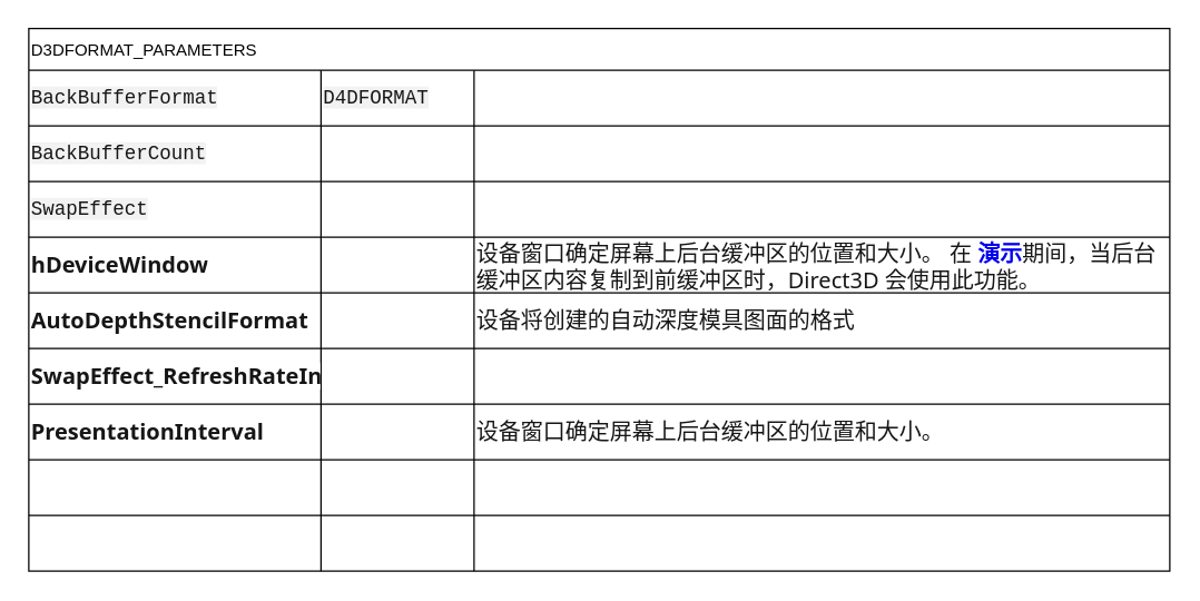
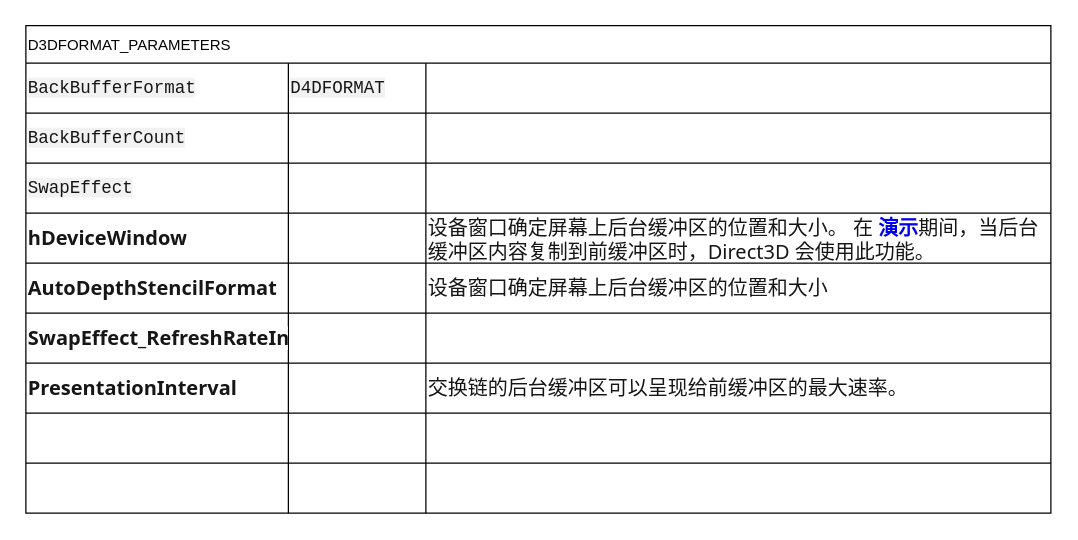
  <mxCell id="0" />
  <mxCell id="1" parent="0" />
  <mxCell id="2" value="D3DFORMAT_PARAMETERS " style="shape=table;startSize=30;container=1;collapsible=0;childLayout=tableLayout;align=left;" vertex="1" parent="1"><mxGeometry x="20" y="20" width="820" height="390" as="geometry" /></mxCell>
  <mxCell id="3" value="" style="shape=tableRow;horizontal=0;startSize=0;swimlaneHead=0;swimlaneBody=0;top=0;left=0;bottom=0;right=0;collapsible=0;dropTarget=0;fillColor=none;points=[[0,0.5],[1,0.5]];portConstraint=eastwest;align=left;" vertex="1" parent="2"><mxGeometry y="30" width="820" height="40" as="geometry" /></mxCell>
  <mxCell id="4" value="&lt;span style=&quot;color: rgb(22, 22, 22); font-family: SFMono-Regular, Consolas, &amp;quot;Liberation Mono&amp;quot;, Menlo, Courier, monospace; font-size: 14px; background-color: rgb(242, 242, 242);&quot;&gt;BackBufferFormat&lt;/span&gt;" style="shape=partialRectangle;html=1;whiteSpace=wrap;connectable=0;overflow=hidden;fillColor=none;top=0;left=0;bottom=0;right=0;pointerEvents=1;align=left;" vertex="1" parent="3"><mxGeometry width="210" height="40" as="geometry"><mxRectangle width="210" height="40" as="alternateBounds" /></mxGeometry></mxCell>
  <mxCell id="5" value="&lt;span style=&quot;color: rgb(22, 22, 22); font-family: SFMono-Regular, Consolas, &amp;quot;Liberation Mono&amp;quot;, Menlo, Courier, monospace; font-size: 14px; background-color: rgb(242, 242, 242);&quot;&gt;D4DFORMAT&lt;/span&gt;" style="shape=partialRectangle;html=1;whiteSpace=wrap;connectable=0;overflow=hidden;fillColor=none;top=0;left=0;bottom=0;right=0;pointerEvents=1;align=left;" vertex="1" parent="3"><mxGeometry x="210" width="110" height="40" as="geometry"><mxRectangle width="110" height="40" as="alternateBounds" /></mxGeometry></mxCell>
  <mxCell id="6" value="" style="shape=partialRectangle;html=1;whiteSpace=wrap;connectable=0;overflow=hidden;fillColor=none;top=0;left=0;bottom=0;right=0;pointerEvents=1;align=left;" vertex="1" parent="3"><mxGeometry x="320" width="500" height="40" as="geometry"><mxRectangle width="500" height="40" as="alternateBounds" /></mxGeometry></mxCell>
  <mxCell id="7" value="" style="shape=tableRow;horizontal=0;startSize=0;swimlaneHead=0;swimlaneBody=0;top=0;left=0;bottom=0;right=0;collapsible=0;dropTarget=0;fillColor=none;points=[[0,0.5],[1,0.5]];portConstraint=eastwest;align=left;" vertex="1" parent="2"><mxGeometry y="70" width="820" height="40" as="geometry" /></mxCell>
  <mxCell id="8" value="&lt;span style=&quot;color: rgb(22, 22, 22); font-family: SFMono-Regular, Consolas, &amp;quot;Liberation Mono&amp;quot;, Menlo, Courier, monospace; font-size: 14px; background-color: rgb(242, 242, 242);&quot;&gt;BackBufferCount&lt;/span&gt;" style="shape=partialRectangle;html=1;whiteSpace=wrap;connectable=0;overflow=hidden;fillColor=none;top=0;left=0;bottom=0;right=0;pointerEvents=1;align=left;" vertex="1" parent="7"><mxGeometry width="210" height="40" as="geometry"><mxRectangle width="210" height="40" as="alternateBounds" /></mxGeometry></mxCell>
  <mxCell id="9" value="" style="shape=partialRectangle;html=1;whiteSpace=wrap;connectable=0;overflow=hidden;fillColor=none;top=0;left=0;bottom=0;right=0;pointerEvents=1;align=left;" vertex="1" parent="7"><mxGeometry x="210" width="110" height="40" as="geometry"><mxRectangle width="110" height="40" as="alternateBounds" /></mxGeometry></mxCell>
  <mxCell id="10" value="" style="shape=partialRectangle;html=1;whiteSpace=wrap;connectable=0;overflow=hidden;fillColor=none;top=0;left=0;bottom=0;right=0;pointerEvents=1;align=left;" vertex="1" parent="7"><mxGeometry x="320" width="500" height="40" as="geometry"><mxRectangle width="500" height="40" as="alternateBounds" /></mxGeometry></mxCell>
  <mxCell id="11" value="" style="shape=tableRow;horizontal=0;startSize=0;swimlaneHead=0;swimlaneBody=0;top=0;left=0;bottom=0;right=0;collapsible=0;dropTarget=0;fillColor=none;points=[[0,0.5],[1,0.5]];portConstraint=eastwest;align=left;" vertex="1" parent="2"><mxGeometry y="110" width="820" height="40" as="geometry" /></mxCell>
  <mxCell id="12" value="&lt;span style=&quot;color: rgb(22, 22, 22); font-family: SFMono-Regular, Consolas, &amp;quot;Liberation Mono&amp;quot;, Menlo, Courier, monospace; font-size: 14px; background-color: rgb(242, 242, 242);&quot;&gt;SwapEffect&lt;/span&gt;" style="shape=partialRectangle;html=1;whiteSpace=wrap;connectable=0;overflow=hidden;fillColor=none;top=0;left=0;bottom=0;right=0;pointerEvents=1;align=left;" vertex="1" parent="11"><mxGeometry width="210" height="40" as="geometry"><mxRectangle width="210" height="40" as="alternateBounds" /></mxGeometry></mxCell>
  <mxCell id="13" value="" style="shape=partialRectangle;html=1;whiteSpace=wrap;connectable=0;overflow=hidden;fillColor=none;top=0;left=0;bottom=0;right=0;pointerEvents=1;align=left;" vertex="1" parent="11"><mxGeometry x="210" width="110" height="40" as="geometry"><mxRectangle width="110" height="40" as="alternateBounds" /></mxGeometry></mxCell>
  <mxCell id="14" value="" style="shape=partialRectangle;html=1;whiteSpace=wrap;connectable=0;overflow=hidden;fillColor=none;top=0;left=0;bottom=0;right=0;pointerEvents=1;align=left;" vertex="1" parent="11"><mxGeometry x="320" width="500" height="40" as="geometry"><mxRectangle width="500" height="40" as="alternateBounds" /></mxGeometry></mxCell>
  <mxCell id="15" value="" style="shape=tableRow;horizontal=0;startSize=0;swimlaneHead=0;swimlaneBody=0;top=0;left=0;bottom=0;right=0;collapsible=0;dropTarget=0;fillColor=none;points=[[0,0.5],[1,0.5]];portConstraint=eastwest;align=left;" vertex="1" parent="2"><mxGeometry y="150" width="820" height="40" as="geometry" /></mxCell>
  <mxCell id="16" value="&lt;span style=&quot;box-sizing: inherit; outline-color: inherit; font-weight: 600; color: rgb(22, 22, 22); font-family: &amp;quot;Segoe UI&amp;quot;, SegoeUI, &amp;quot;Helvetica Neue&amp;quot;, Helvetica, Arial, sans-serif; font-size: 16px; background-color: rgb(255, 255, 255);&quot;&gt;hDeviceWindow&lt;/span&gt;" style="shape=partialRectangle;html=1;whiteSpace=wrap;connectable=0;overflow=hidden;fillColor=none;top=0;left=0;bottom=0;right=0;pointerEvents=1;align=left;" vertex="1" parent="15"><mxGeometry width="210" height="40" as="geometry"><mxRectangle width="210" height="40" as="alternateBounds" /></mxGeometry></mxCell>
  <mxCell id="17" value="" style="shape=partialRectangle;html=1;whiteSpace=wrap;connectable=0;overflow=hidden;fillColor=none;top=0;left=0;bottom=0;right=0;pointerEvents=1;align=left;" vertex="1" parent="15"><mxGeometry x="210" width="110" height="40" as="geometry"><mxRectangle width="110" height="40" as="alternateBounds" /></mxGeometry></mxCell>
  <mxCell id="18" value="&lt;span style=&quot;color: rgb(22, 22, 22); font-family: &amp;quot;Segoe UI&amp;quot;, SegoeUI, &amp;quot;Helvetica Neue&amp;quot;, Helvetica, Arial, sans-serif; font-size: 16px; background-color: rgb(255, 255, 255);&quot;&gt;设备窗口确定屏幕上后台缓冲区的位置和大小。 在&amp;nbsp;&lt;/span&gt;&lt;a style=&quot;box-sizing: inherit; outline-color: inherit; cursor: pointer; overflow-wrap: break-word; text-decoration-line: none; background-color: rgb(255, 255, 255); outline-style: initial; outline-width: 0px; font-family: &amp;quot;Segoe UI&amp;quot;, SegoeUI, &amp;quot;Helvetica Neue&amp;quot;, Helvetica, Arial, sans-serif; font-size: 16px;&quot; data-linktype=&quot;absolute-path&quot; href=&quot;https://learn.microsoft.com/zh-cn/windows/win32/api/d3d9helper/nf-d3d9helper-idirect3ddevice9-present&quot;&gt;&lt;span style=&quot;box-sizing: inherit; outline-color: inherit; font-weight: 600;&quot;&gt;演示&lt;/span&gt;&lt;/a&gt;&lt;span style=&quot;color: rgb(22, 22, 22); font-family: &amp;quot;Segoe UI&amp;quot;, SegoeUI, &amp;quot;Helvetica Neue&amp;quot;, Helvetica, Arial, sans-serif; font-size: 16px; background-color: rgb(255, 255, 255);&quot;&gt;期间，当后台缓冲区内容复制到前缓冲区时，Direct3D 会使用此功能。&lt;/span&gt;" style="shape=partialRectangle;html=1;whiteSpace=wrap;connectable=0;overflow=hidden;fillColor=none;top=0;left=0;bottom=0;right=0;pointerEvents=1;align=left;" vertex="1" parent="15"><mxGeometry x="320" width="500" height="40" as="geometry"><mxRectangle width="500" height="40" as="alternateBounds" /></mxGeometry></mxCell>
  <mxCell id="19" value="" style="shape=tableRow;horizontal=0;startSize=0;swimlaneHead=0;swimlaneBody=0;top=0;left=0;bottom=0;right=0;collapsible=0;dropTarget=0;fillColor=none;points=[[0,0.5],[1,0.5]];portConstraint=eastwest;align=left;" vertex="1" parent="2"><mxGeometry y="190" width="820" height="40" as="geometry" /></mxCell>
  <mxCell id="20" value="&lt;span style=&quot;box-sizing: inherit; outline-color: inherit; font-weight: 600; color: rgb(22, 22, 22); font-family: &amp;quot;Segoe UI&amp;quot;, SegoeUI, &amp;quot;Helvetica Neue&amp;quot;, Helvetica, Arial, sans-serif; font-size: 16px; background-color: rgb(255, 255, 255);&quot;&gt;AutoDepthStencilFormat&lt;/span&gt;" style="shape=partialRectangle;html=1;whiteSpace=wrap;connectable=0;overflow=hidden;fillColor=none;top=0;left=0;bottom=0;right=0;pointerEvents=1;align=left;" vertex="1" parent="19"><mxGeometry width="210" height="40" as="geometry"><mxRectangle width="210" height="40" as="alternateBounds" /></mxGeometry></mxCell>
  <mxCell id="21" value="" style="shape=partialRectangle;html=1;whiteSpace=wrap;connectable=0;overflow=hidden;fillColor=none;top=0;left=0;bottom=0;right=0;pointerEvents=1;align=left;" vertex="1" parent="19"><mxGeometry x="210" width="110" height="40" as="geometry"><mxRectangle width="110" height="40" as="alternateBounds" /></mxGeometry></mxCell>
- <mxCell id="22" value="&lt;span style=&quot;color: rgb(22, 22, 22); font-family: &amp;quot;Segoe UI&amp;quot;, SegoeUI, &amp;quot;Helvetica Neue&amp;quot;, Helvetica, Arial, sans-serif; font-size: 16px; background-color: rgb(255, 255, 255);&quot;&gt;设备将创建的自动深度模具图面的格式&lt;/span&gt;" style="shape=partialRectangle;html=1;whiteSpace=wrap;connectable=0;overflow=hidden;fillColor=none;top=0;left=0;bottom=0;right=0;pointerEvents=1;align=left;" vertex="1" parent="19"><mxGeometry x="320" width="500" height="40" as="geometry"><mxRectangle width="500" height="40" as="alternateBounds" /></mxGeometry></mxCell>
+ <mxCell id="22" value="&lt;span style=&quot;color: rgb(22, 22, 22); font-family: &amp;quot;Segoe UI&amp;quot;, SegoeUI, &amp;quot;Helvetica Neue&amp;quot;, Helvetica, Arial, sans-serif; font-size: 16px; background-color: rgb(255, 255, 255);&quot;&gt;设备窗口确定屏幕上后台缓冲区的位置和大小&lt;/span&gt;" style="shape=partialRectangle;html=1;whiteSpace=wrap;connectable=0;overflow=hidden;fillColor=none;top=0;left=0;bottom=0;right=0;pointerEvents=1;align=left;" vertex="1" parent="19"><mxGeometry x="320" width="500" height="40" as="geometry"><mxRectangle width="500" height="40" as="alternateBounds" /></mxGeometry></mxCell>
  <mxCell id="23" value="" style="shape=tableRow;horizontal=0;startSize=0;swimlaneHead=0;swimlaneBody=0;top=0;left=0;bottom=0;right=0;collapsible=0;dropTarget=0;fillColor=none;points=[[0,0.5],[1,0.5]];portConstraint=eastwest;align=left;" vertex="1" parent="2"><mxGeometry y="230" width="820" height="40" as="geometry" /></mxCell>
  <mxCell id="24" value="&lt;span style=&quot;box-sizing: inherit; outline-color: inherit; font-weight: 600; color: rgb(22, 22, 22); font-family: &amp;quot;Segoe UI&amp;quot;, SegoeUI, &amp;quot;Helvetica Neue&amp;quot;, Helvetica, Arial, sans-serif; font-size: 16px; background-color: rgb(255, 255, 255);&quot;&gt;SwapEffect_RefreshRateInHz&lt;/span&gt;" style="shape=partialRectangle;html=1;whiteSpace=wrap;connectable=0;overflow=hidden;fillColor=none;top=0;left=0;bottom=0;right=0;pointerEvents=1;align=left;" vertex="1" parent="23"><mxGeometry width="210" height="40" as="geometry"><mxRectangle width="210" height="40" as="alternateBounds" /></mxGeometry></mxCell>
  <mxCell id="25" value="" style="shape=partialRectangle;html=1;whiteSpace=wrap;connectable=0;overflow=hidden;fillColor=none;top=0;left=0;bottom=0;right=0;pointerEvents=1;align=left;" vertex="1" parent="23"><mxGeometry x="210" width="110" height="40" as="geometry"><mxRectangle width="110" height="40" as="alternateBounds" /></mxGeometry></mxCell>
  <mxCell id="26" value="" style="shape=partialRectangle;html=1;whiteSpace=wrap;connectable=0;overflow=hidden;fillColor=none;top=0;left=0;bottom=0;right=0;pointerEvents=1;align=left;" vertex="1" parent="23"><mxGeometry x="320" width="500" height="40" as="geometry"><mxRectangle width="500" height="40" as="alternateBounds" /></mxGeometry></mxCell>
  <mxCell id="27" value="" style="shape=tableRow;horizontal=0;startSize=0;swimlaneHead=0;swimlaneBody=0;top=0;left=0;bottom=0;right=0;collapsible=0;dropTarget=0;fillColor=none;points=[[0,0.5],[1,0.5]];portConstraint=eastwest;align=left;" vertex="1" parent="2"><mxGeometry y="270" width="820" height="40" as="geometry" /></mxCell>
  <mxCell id="28" value="&lt;span style=&quot;box-sizing: inherit; outline-color: inherit; font-weight: 600; color: rgb(22, 22, 22); font-family: &amp;quot;Segoe UI&amp;quot;, SegoeUI, &amp;quot;Helvetica Neue&amp;quot;, Helvetica, Arial, sans-serif; font-size: 16px; background-color: rgb(255, 255, 255);&quot;&gt;PresentationInterval&lt;/span&gt;" style="shape=partialRectangle;html=1;whiteSpace=wrap;connectable=0;overflow=hidden;fillColor=none;top=0;left=0;bottom=0;right=0;pointerEvents=1;align=left;" vertex="1" parent="27"><mxGeometry width="210" height="40" as="geometry"><mxRectangle width="210" height="40" as="alternateBounds" /></mxGeometry></mxCell>
  <mxCell id="29" value="" style="shape=partialRectangle;html=1;whiteSpace=wrap;connectable=0;overflow=hidden;fillColor=none;top=0;left=0;bottom=0;right=0;pointerEvents=1;align=left;" vertex="1" parent="27"><mxGeometry x="210" width="110" height="40" as="geometry"><mxRectangle width="110" height="40" as="alternateBounds" /></mxGeometry></mxCell>
- <mxCell id="30" value="&lt;span style=&quot;color: rgb(22, 22, 22); font-family: &amp;quot;Segoe UI&amp;quot;, SegoeUI, &amp;quot;Helvetica Neue&amp;quot;, Helvetica, Arial, sans-serif; font-size: 16px; background-color: rgb(255, 255, 255);&quot;&gt;设备窗口确定屏幕上后台缓冲区的位置和大小。&lt;/span&gt;" style="shape=partialRectangle;html=1;whiteSpace=wrap;connectable=0;overflow=hidden;fillColor=none;top=0;left=0;bottom=0;right=0;pointerEvents=1;align=left;" vertex="1" parent="27"><mxGeometry x="320" width="500" height="40" as="geometry"><mxRectangle width="500" height="40" as="alternateBounds" /></mxGeometry></mxCell>
+ <mxCell id="30" value="&lt;span style=&quot;color: rgb(22, 22, 22); font-family: &amp;quot;Segoe UI&amp;quot;, SegoeUI, &amp;quot;Helvetica Neue&amp;quot;, Helvetica, Arial, sans-serif; font-size: 16px; background-color: rgb(255, 255, 255);&quot;&gt;交换链的后台缓冲区可以呈现给前缓冲区的最大速率。&lt;/span&gt;" style="shape=partialRectangle;html=1;whiteSpace=wrap;connectable=0;overflow=hidden;fillColor=none;top=0;left=0;bottom=0;right=0;pointerEvents=1;align=left;" vertex="1" parent="27"><mxGeometry x="320" width="500" height="40" as="geometry"><mxRectangle width="500" height="40" as="alternateBounds" /></mxGeometry></mxCell>
  <mxCell id="31" value="" style="shape=tableRow;horizontal=0;startSize=0;swimlaneHead=0;swimlaneBody=0;top=0;left=0;bottom=0;right=0;collapsible=0;dropTarget=0;fillColor=none;points=[[0,0.5],[1,0.5]];portConstraint=eastwest;align=left;" vertex="1" parent="2"><mxGeometry y="310" width="820" height="40" as="geometry" /></mxCell>
  <mxCell id="32" value="" style="shape=partialRectangle;html=1;whiteSpace=wrap;connectable=0;overflow=hidden;fillColor=none;top=0;left=0;bottom=0;right=0;pointerEvents=1;align=left;" vertex="1" parent="31"><mxGeometry width="210" height="40" as="geometry"><mxRectangle width="210" height="40" as="alternateBounds" /></mxGeometry></mxCell>
  <mxCell id="33" value="" style="shape=partialRectangle;html=1;whiteSpace=wrap;connectable=0;overflow=hidden;fillColor=none;top=0;left=0;bottom=0;right=0;pointerEvents=1;align=left;" vertex="1" parent="31"><mxGeometry x="210" width="110" height="40" as="geometry"><mxRectangle width="110" height="40" as="alternateBounds" /></mxGeometry></mxCell>
  <mxCell id="34" value="" style="shape=partialRectangle;html=1;whiteSpace=wrap;connectable=0;overflow=hidden;fillColor=none;top=0;left=0;bottom=0;right=0;pointerEvents=1;align=left;" vertex="1" parent="31"><mxGeometry x="320" width="500" height="40" as="geometry"><mxRectangle width="500" height="40" as="alternateBounds" /></mxGeometry></mxCell>
  <mxCell id="35" value="" style="shape=tableRow;horizontal=0;startSize=0;swimlaneHead=0;swimlaneBody=0;top=0;left=0;bottom=0;right=0;collapsible=0;dropTarget=0;fillColor=none;points=[[0,0.5],[1,0.5]];portConstraint=eastwest;align=left;" vertex="1" parent="2"><mxGeometry y="350" width="820" height="40" as="geometry" /></mxCell>
  <mxCell id="36" value="" style="shape=partialRectangle;html=1;whiteSpace=wrap;connectable=0;overflow=hidden;fillColor=none;top=0;left=0;bottom=0;right=0;pointerEvents=1;align=left;" vertex="1" parent="35"><mxGeometry width="210" height="40" as="geometry"><mxRectangle width="210" height="40" as="alternateBounds" /></mxGeometry></mxCell>
  <mxCell id="37" value="" style="shape=partialRectangle;html=1;whiteSpace=wrap;connectable=0;overflow=hidden;fillColor=none;top=0;left=0;bottom=0;right=0;pointerEvents=1;align=left;" vertex="1" parent="35"><mxGeometry x="210" width="110" height="40" as="geometry"><mxRectangle width="110" height="40" as="alternateBounds" /></mxGeometry></mxCell>
  <mxCell id="38" value="" style="shape=partialRectangle;html=1;whiteSpace=wrap;connectable=0;overflow=hidden;fillColor=none;top=0;left=0;bottom=0;right=0;pointerEvents=1;align=left;" vertex="1" parent="35"><mxGeometry x="320" width="500" height="40" as="geometry"><mxRectangle width="500" height="40" as="alternateBounds" /></mxGeometry></mxCell>
